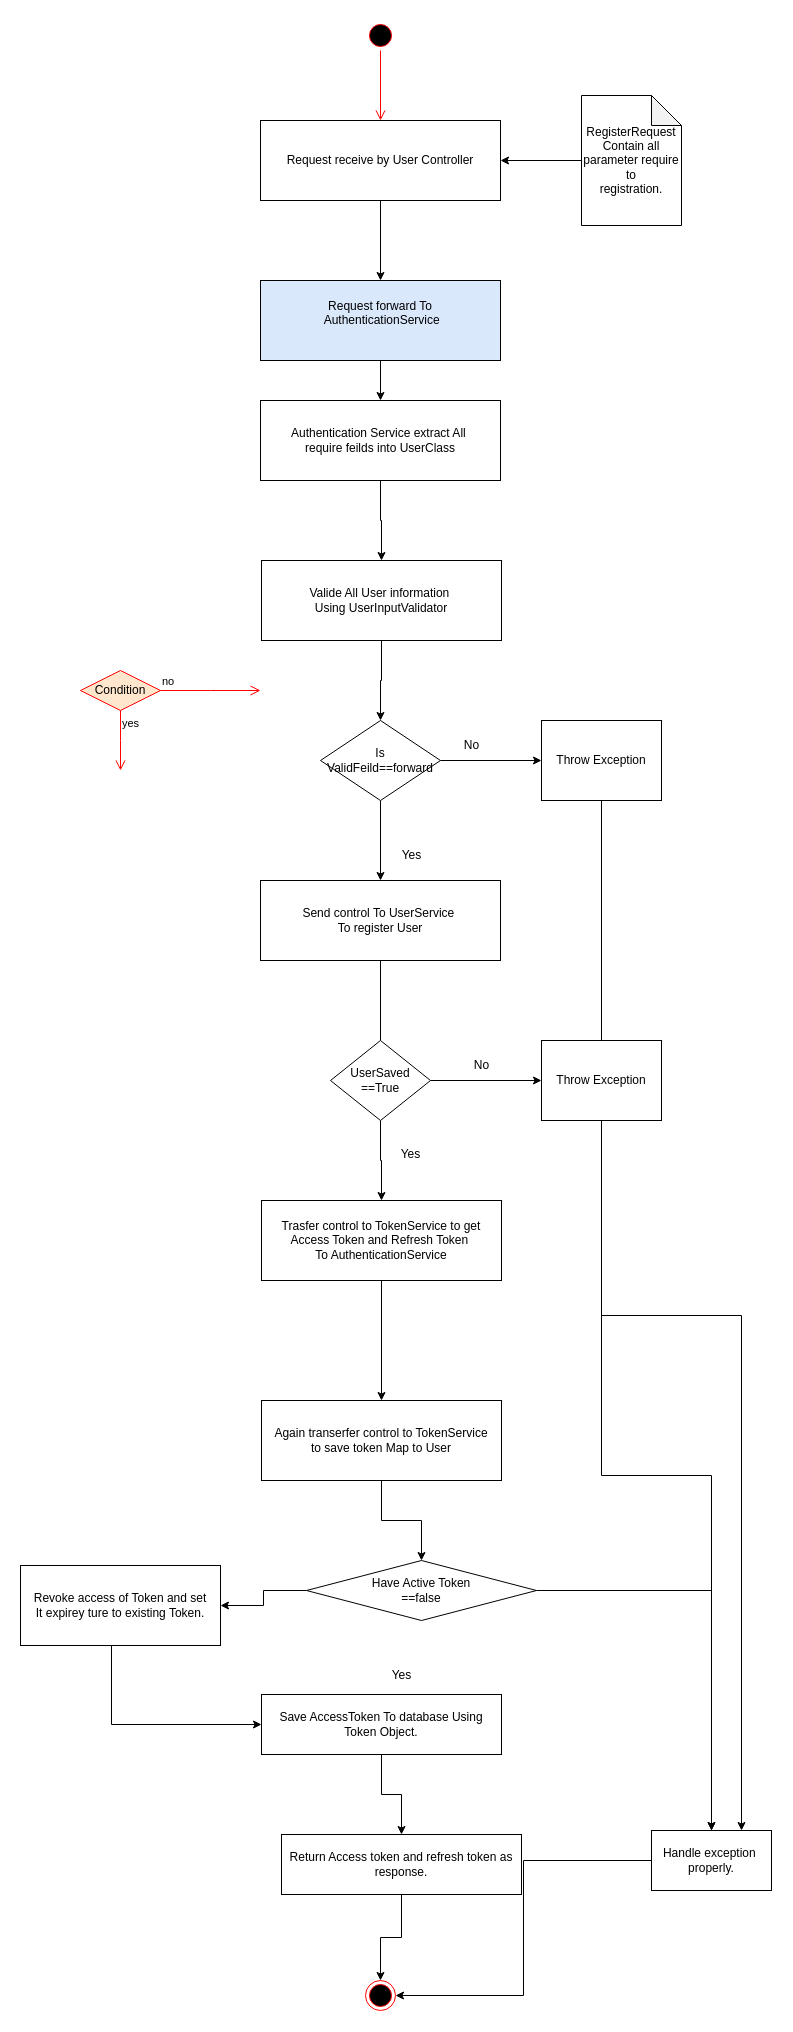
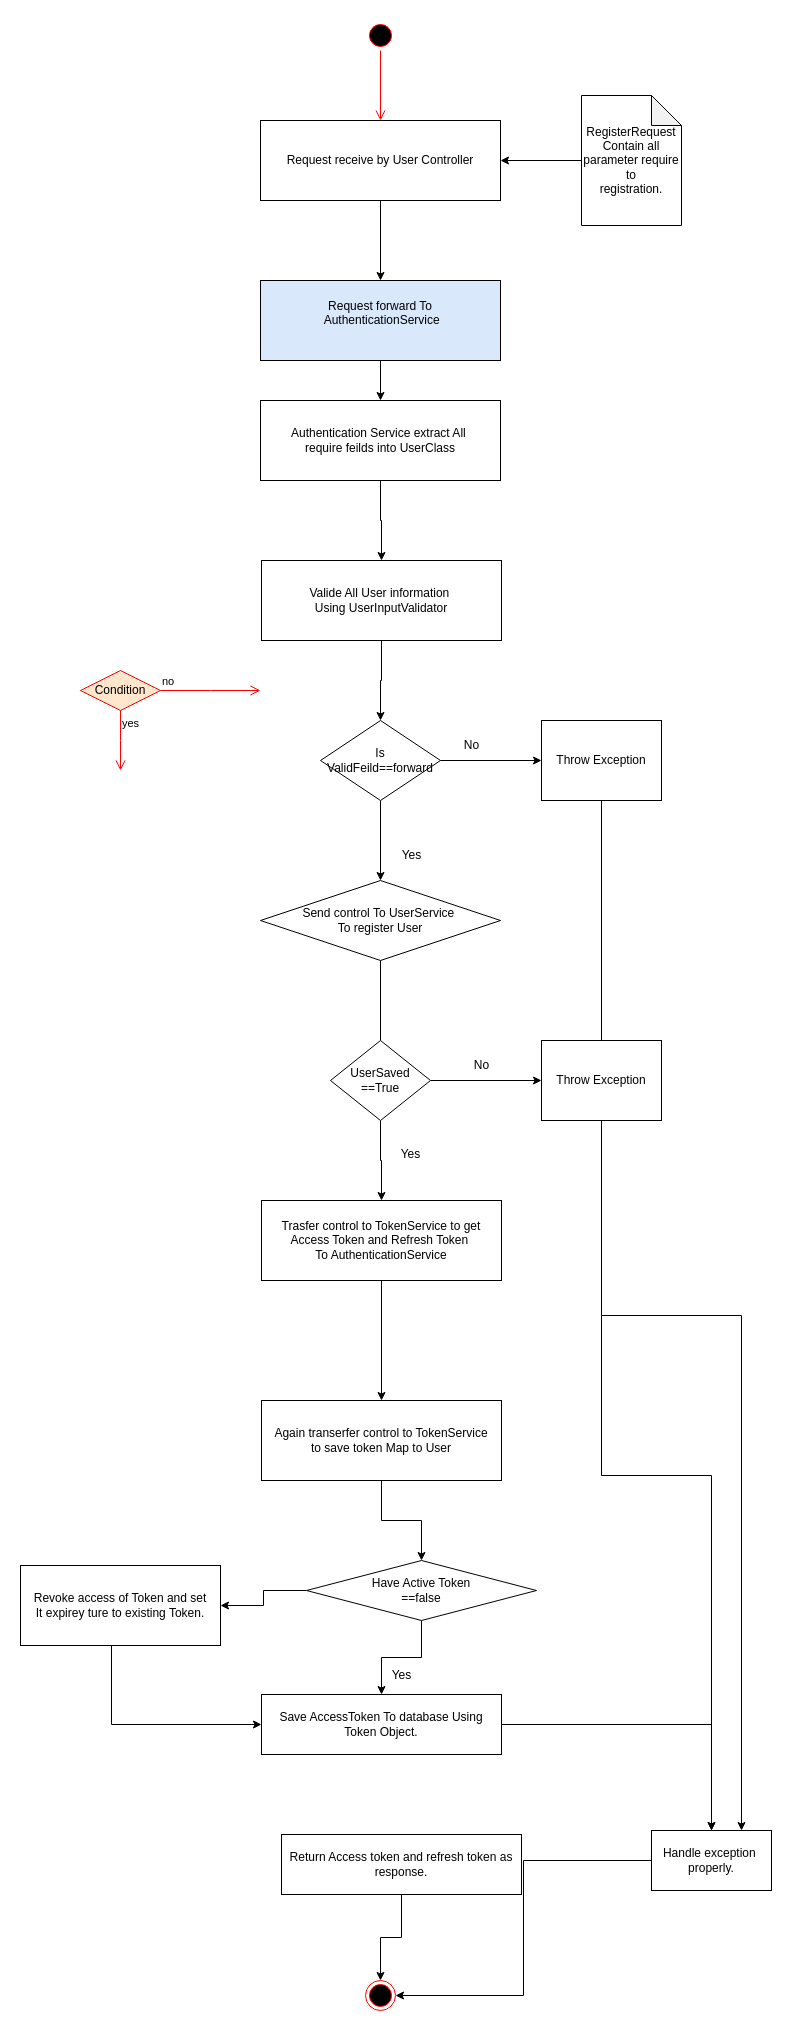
  <mxCell id="0" />
  <mxCell id="1" parent="0" />
  <mxCell id="2" value="" style="ellipse;html=1;shape=startState;fillColor=#000000;strokeColor=#ff0000;" vertex="1" parent="1"><mxGeometry x="365" y="20" width="30" height="30" as="geometry" /></mxCell>
  <mxCell id="3" value="" style="edgeStyle=orthogonalEdgeStyle;html=1;verticalAlign=bottom;endArrow=open;endSize=8;strokeColor=#ff0000;rounded=0;entryX=0.5;entryY=0;entryDx=0;entryDy=0;" edge="1" source="2" parent="1" target="5"><mxGeometry relative="1" as="geometry"><mxPoint x="380" y="180" as="targetPoint" /></mxGeometry></mxCell>
  <mxCell id="4" value="" style="edgeStyle=orthogonalEdgeStyle;rounded=0;orthogonalLoop=1;jettySize=auto;html=1;" edge="1" parent="1" source="5" target="7"><mxGeometry relative="1" as="geometry" /></mxCell>
  <mxCell id="5" value="Request receive by User Controller" style="html=1;dashed=0;whiteSpace=wrap;" vertex="1" parent="1"><mxGeometry x="260" y="120" width="240" height="80" as="geometry" /></mxCell>
  <mxCell id="6" value="" style="edgeStyle=orthogonalEdgeStyle;rounded=0;orthogonalLoop=1;jettySize=auto;html=1;" edge="1" parent="1" source="7" target="11"><mxGeometry relative="1" as="geometry" /></mxCell>
  <mxCell id="7" value="Request forward To&lt;div&gt;&amp;nbsp;AuthenticationService&lt;div&gt;&lt;br&gt;&lt;/div&gt;&lt;/div&gt;" style="whiteSpace=wrap;html=1;dashed=0;fillColor=#dae8fc;" vertex="1" parent="1"><mxGeometry x="260" y="280" width="240" height="80" as="geometry" /></mxCell>
  <mxCell id="8" style="edgeStyle=orthogonalEdgeStyle;rounded=0;orthogonalLoop=1;jettySize=auto;html=1;entryX=1;entryY=0.5;entryDx=0;entryDy=0;" edge="1" parent="1" source="9" target="5"><mxGeometry relative="1" as="geometry" /></mxCell>
  <mxCell id="9" value="RegisterRequest&lt;div&gt;Contain all parameter require to&lt;/div&gt;&lt;div&gt;registration.&lt;/div&gt;" style="shape=note;whiteSpace=wrap;html=1;backgroundOutline=1;darkOpacity=0.05;" vertex="1" parent="1"><mxGeometry x="581" y="95" width="100" height="130" as="geometry" /></mxCell>
  <mxCell id="10" value="" style="edgeStyle=orthogonalEdgeStyle;rounded=0;orthogonalLoop=1;jettySize=auto;html=1;" edge="1" parent="1" source="11" target="13"><mxGeometry relative="1" as="geometry" /></mxCell>
  <mxCell id="11" value="Authentication Service extract All&amp;nbsp;&lt;div&gt;require feilds into UserClass&lt;/div&gt;" style="whiteSpace=wrap;html=1;dashed=0;" vertex="1" parent="1"><mxGeometry x="260" y="400" width="240" height="80" as="geometry" /></mxCell>
  <mxCell id="12" value="" style="edgeStyle=orthogonalEdgeStyle;rounded=0;orthogonalLoop=1;jettySize=auto;html=1;" edge="1" parent="1" source="13" target="16"><mxGeometry relative="1" as="geometry" /></mxCell>
  <mxCell id="13" value="Valide All User information&amp;nbsp;&lt;div&gt;Using UserInputValidator&lt;/div&gt;" style="whiteSpace=wrap;html=1;dashed=0;" vertex="1" parent="1"><mxGeometry x="261" y="560" width="240" height="80" as="geometry" /></mxCell>
  <mxCell id="14" value="" style="edgeStyle=orthogonalEdgeStyle;rounded=0;orthogonalLoop=1;jettySize=auto;html=1;" edge="1" parent="1" source="16" target="21"><mxGeometry relative="1" as="geometry" /></mxCell>
  <mxCell id="15" value="" style="edgeStyle=orthogonalEdgeStyle;rounded=0;orthogonalLoop=1;jettySize=auto;html=1;" edge="1" parent="1" source="16" target="24"><mxGeometry relative="1" as="geometry" /></mxCell>
  <mxCell id="16" value="Is ValidFeild==forward" style="rhombus;whiteSpace=wrap;html=1;dashed=0;" vertex="1" parent="1"><mxGeometry x="320" y="720" width="120" height="80" as="geometry" /></mxCell>
  <mxCell id="17" value="Condition" style="rhombus;whiteSpace=wrap;html=1;fontColor=#000000;fillColor=#ffe6cc;strokeColor=#ff0000;" vertex="1" parent="1"><mxGeometry x="80" y="670" width="80" height="40" as="geometry" /></mxCell>
  <mxCell id="18" value="no" style="edgeStyle=orthogonalEdgeStyle;html=1;align=left;verticalAlign=bottom;endArrow=open;endSize=8;strokeColor=#ff0000;rounded=0;" edge="1" source="17" parent="1"><mxGeometry x="-1" relative="1" as="geometry"><mxPoint x="260" y="690" as="targetPoint" /></mxGeometry></mxCell>
  <mxCell id="19" value="yes" style="edgeStyle=orthogonalEdgeStyle;html=1;align=left;verticalAlign=top;endArrow=open;endSize=8;strokeColor=#ff0000;rounded=0;" edge="1" source="17" parent="1"><mxGeometry x="-1" relative="1" as="geometry"><mxPoint x="120" y="770" as="targetPoint" /></mxGeometry></mxCell>
  <mxCell id="20" style="edgeStyle=orthogonalEdgeStyle;rounded=0;orthogonalLoop=1;jettySize=auto;html=1;entryX=0.75;entryY=0;entryDx=0;entryDy=0;" edge="1" parent="1" source="21" target="49"><mxGeometry relative="1" as="geometry" /></mxCell>
  <mxCell id="21" value="Throw Exception" style="whiteSpace=wrap;html=1;dashed=0;" vertex="1" parent="1"><mxGeometry x="541" y="720" width="120" height="80" as="geometry" /></mxCell>
  <mxCell id="22" value="No" style="text;html=1;align=center;verticalAlign=middle;resizable=0;points=[];autosize=1;strokeColor=none;fillColor=none;" vertex="1" parent="1"><mxGeometry x="451" y="730" width="40" height="30" as="geometry" /></mxCell>
  <mxCell id="23" value="" style="edgeStyle=orthogonalEdgeStyle;rounded=0;orthogonalLoop=1;jettySize=auto;html=1;endArrow=none;" edge="1" parent="1" source="24" target="28"><mxGeometry relative="1" as="geometry" /></mxCell>
- <mxCell id="24" value="Send control To UserService&amp;nbsp;&lt;div&gt;To register User&lt;/div&gt;" style="whiteSpace=wrap;html=1;dashed=0;" vertex="1" parent="1"><mxGeometry x="260" y="880" width="240" height="80" as="geometry" /></mxCell>
+ <mxCell id="24" value="Send control To UserService&amp;nbsp;&lt;div&gt;To register User&lt;/div&gt;" style="rhombus;whiteSpace=wrap;html=1;dashed=0;" vertex="1" parent="1"><mxGeometry x="260" y="880" width="240" height="80" as="geometry" /></mxCell>
  <mxCell id="25" value="Yes" style="text;html=1;align=center;verticalAlign=middle;resizable=0;points=[];autosize=1;strokeColor=none;fillColor=none;" vertex="1" parent="1"><mxGeometry x="391" y="840" width="40" height="30" as="geometry" /></mxCell>
  <mxCell id="26" value="" style="edgeStyle=orthogonalEdgeStyle;rounded=0;orthogonalLoop=1;jettySize=auto;html=1;" edge="1" parent="1" source="28" target="30"><mxGeometry relative="1" as="geometry" /></mxCell>
  <mxCell id="27" value="" style="edgeStyle=orthogonalEdgeStyle;rounded=0;orthogonalLoop=1;jettySize=auto;html=1;" edge="1" parent="1" source="28" target="32"><mxGeometry relative="1" as="geometry" /></mxCell>
  <mxCell id="28" value="UserSaved&lt;div&gt;==True&lt;/div&gt;" style="rhombus;whiteSpace=wrap;html=1;dashed=0;" vertex="1" parent="1"><mxGeometry x="330" y="1040" width="100" height="80" as="geometry" /></mxCell>
  <mxCell id="29" value="" style="edgeStyle=orthogonalEdgeStyle;rounded=0;orthogonalLoop=1;jettySize=auto;html=1;" edge="1" parent="1" source="30" target="49"><mxGeometry relative="1" as="geometry" /></mxCell>
  <mxCell id="30" value="Throw Exception" style="whiteSpace=wrap;html=1;dashed=0;" vertex="1" parent="1"><mxGeometry x="541" y="1040" width="120" height="80" as="geometry" /></mxCell>
  <mxCell id="31" style="edgeStyle=orthogonalEdgeStyle;rounded=0;orthogonalLoop=1;jettySize=auto;html=1;" edge="1" parent="1" source="32" target="36"><mxGeometry relative="1" as="geometry" /></mxCell>
  <mxCell id="32" value="Trasfer control to TokenService to get Access Token and Refresh Token&amp;nbsp;&lt;div&gt;To AuthenticationService&lt;/div&gt;" style="whiteSpace=wrap;html=1;dashed=0;" vertex="1" parent="1"><mxGeometry x="261" y="1200" width="240" height="80" as="geometry" /></mxCell>
  <mxCell id="33" value="No" style="text;html=1;align=center;verticalAlign=middle;resizable=0;points=[];autosize=1;strokeColor=none;fillColor=none;" vertex="1" parent="1"><mxGeometry x="461" y="1050" width="40" height="30" as="geometry" /></mxCell>
  <mxCell id="34" value="Yes" style="text;html=1;align=center;verticalAlign=middle;resizable=0;points=[];autosize=1;strokeColor=none;fillColor=none;" vertex="1" parent="1"><mxGeometry x="390" y="1139" width="40" height="30" as="geometry" /></mxCell>
  <mxCell id="35" value="" style="edgeStyle=orthogonalEdgeStyle;rounded=0;orthogonalLoop=1;jettySize=auto;html=1;" edge="1" parent="1" source="36" target="41"><mxGeometry relative="1" as="geometry" /></mxCell>
  <mxCell id="36" value="Again transerfer control to TokenService&lt;div&gt;to save token Map to User&lt;/div&gt;" style="whiteSpace=wrap;html=1;dashed=0;" vertex="1" parent="1"><mxGeometry x="261" y="1400" width="240" height="80" as="geometry" /></mxCell>
- <mxCell id="37" value="" style="edgeStyle=orthogonalEdgeStyle;rounded=0;orthogonalLoop=1;jettySize=auto;html=1;" edge="1" parent="1" source="38" target="46"><mxGeometry relative="1" as="geometry" /></mxCell>
+ <mxCell id="37" value="" style="edgeStyle=orthogonalEdgeStyle;rounded=0;orthogonalLoop=1;jettySize=auto;html=1;" edge="1" parent="1" source="38" target="49"><mxGeometry relative="1" as="geometry" /></mxCell>
  <mxCell id="38" value="Save AccessToken To database Using Token Object." style="whiteSpace=wrap;html=1;dashed=0;" vertex="1" parent="1"><mxGeometry x="261" y="1694" width="240" height="60" as="geometry" /></mxCell>
- <mxCell id="39" style="edgeStyle=orthogonalEdgeStyle;rounded=0;orthogonalLoop=1;jettySize=auto;html=1;" edge="1" parent="1" source="41" target="49"><mxGeometry relative="1" as="geometry" /></mxCell>
+ <mxCell id="39" style="edgeStyle=orthogonalEdgeStyle;rounded=0;orthogonalLoop=1;jettySize=auto;html=1;entryX=0.5;entryY=0;entryDx=0;entryDy=0;" edge="1" parent="1" source="41" target="38"><mxGeometry relative="1" as="geometry" /></mxCell>
  <mxCell id="40" value="" style="edgeStyle=orthogonalEdgeStyle;rounded=0;orthogonalLoop=1;jettySize=auto;html=1;" edge="1" parent="1" source="41" target="44"><mxGeometry relative="1" as="geometry" /></mxCell>
  <mxCell id="41" value="Have Active Token&lt;div&gt;==false&lt;/div&gt;" style="rhombus;whiteSpace=wrap;html=1;dashed=0;" vertex="1" parent="1"><mxGeometry x="306" y="1560" width="230" height="60" as="geometry" /></mxCell>
  <mxCell id="42" value="Yes" style="text;html=1;align=center;verticalAlign=middle;resizable=0;points=[];autosize=1;strokeColor=none;fillColor=none;" vertex="1" parent="1"><mxGeometry x="381" y="1660" width="40" height="30" as="geometry" /></mxCell>
  <mxCell id="43" style="edgeStyle=orthogonalEdgeStyle;rounded=0;orthogonalLoop=1;jettySize=auto;html=1;entryX=0;entryY=0.5;entryDx=0;entryDy=0;" edge="1" parent="1" source="44" target="38"><mxGeometry relative="1" as="geometry"><Array as="points"><mxPoint x="111" y="1724" /></Array></mxGeometry></mxCell>
  <mxCell id="44" value="Revoke access of Token and set&lt;div&gt;It expirey ture to existing Token.&lt;/div&gt;" style="whiteSpace=wrap;html=1;dashed=0;" vertex="1" parent="1"><mxGeometry x="20" y="1565" width="200" height="80" as="geometry" /></mxCell>
  <mxCell id="45" style="edgeStyle=orthogonalEdgeStyle;rounded=0;orthogonalLoop=1;jettySize=auto;html=1;entryX=0.5;entryY=0;entryDx=0;entryDy=0;" edge="1" parent="1" source="46" target="47"><mxGeometry relative="1" as="geometry" /></mxCell>
  <mxCell id="46" value="Return Access token and refresh token as response." style="whiteSpace=wrap;html=1;dashed=0;" vertex="1" parent="1"><mxGeometry x="281" y="1834" width="240" height="60" as="geometry" /></mxCell>
  <mxCell id="47" value="" style="ellipse;html=1;shape=endState;fillColor=#000000;strokeColor=#ff0000;" vertex="1" parent="1"><mxGeometry x="365" y="1980" width="30" height="30" as="geometry" /></mxCell>
  <mxCell id="48" style="edgeStyle=orthogonalEdgeStyle;rounded=0;orthogonalLoop=1;jettySize=auto;html=1;entryX=1;entryY=0.5;entryDx=0;entryDy=0;" edge="1" parent="1" source="49" target="47"><mxGeometry relative="1" as="geometry" /></mxCell>
  <mxCell id="49" value="Handle exception&amp;nbsp;&lt;div&gt;properly.&lt;/div&gt;" style="whiteSpace=wrap;html=1;dashed=0;" vertex="1" parent="1"><mxGeometry x="651" y="1830" width="120" height="60" as="geometry" /></mxCell>
